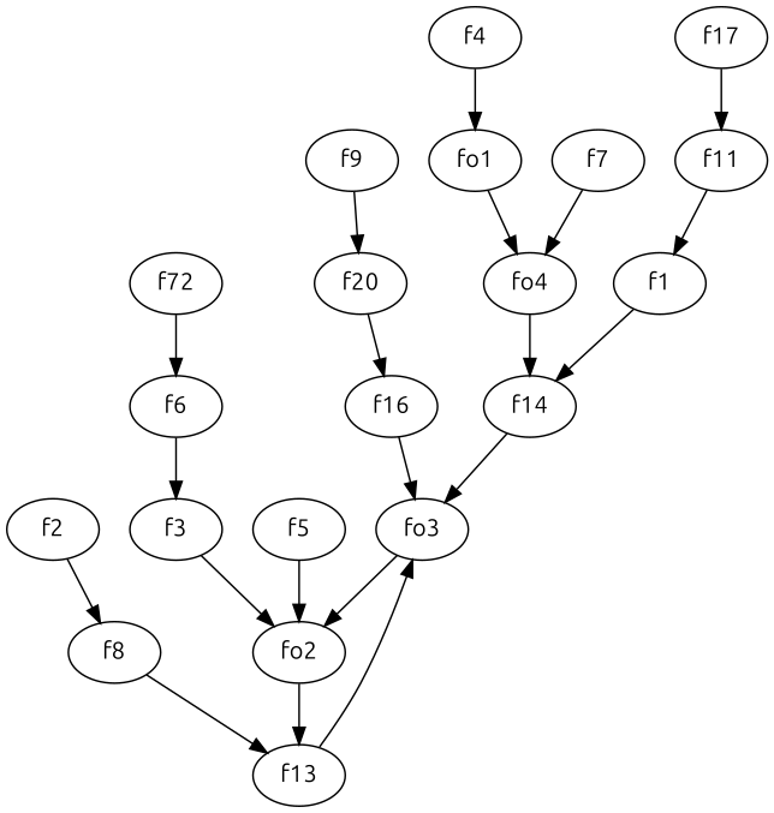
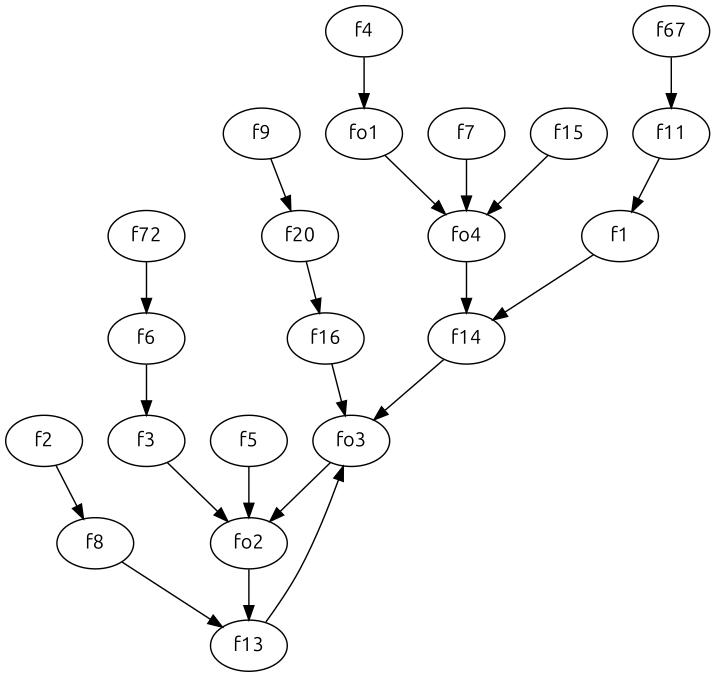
  strict digraph {
    fontname=Ubuntu
    node [fontname=Ubuntu]
    edge [fontname=Ubuntu weight=2]
    f1
    f14
    fo3
    f2
    f8
    f13
    f3
    fo2
    f4
    fo1
    fo4
    f5
    f6
    f7
    n15 [label=f20]
    f9
    f16
    f11
    n19 [label=f72]
-   f17
+   f15
+   f17 [label=f67]
    f1 -> f14
    f14 -> fo3
    fo3 -> fo2
    f2 -> f8
    f8 -> f13
    f13 -> fo3
    f3 -> fo2
    fo2 -> f13
    f4 -> fo1
    fo1 -> fo4
    fo4 -> f14
    f5 -> fo2
    f6 -> f3
    f7 -> fo4
    n15 -> f16
    f9 -> n15
    f16 -> fo3
    f11 -> f1
    n19 -> f6
+   f15 -> fo4
    f17 -> f11
  }
